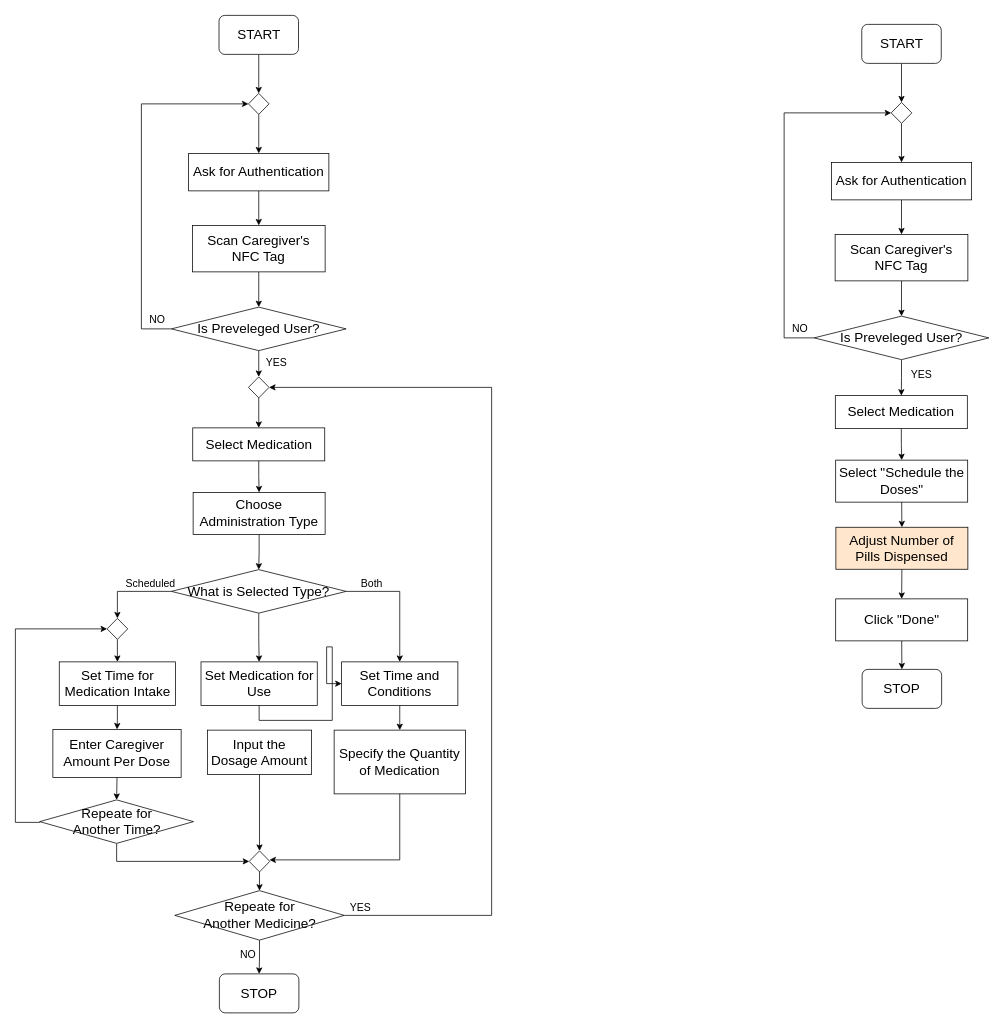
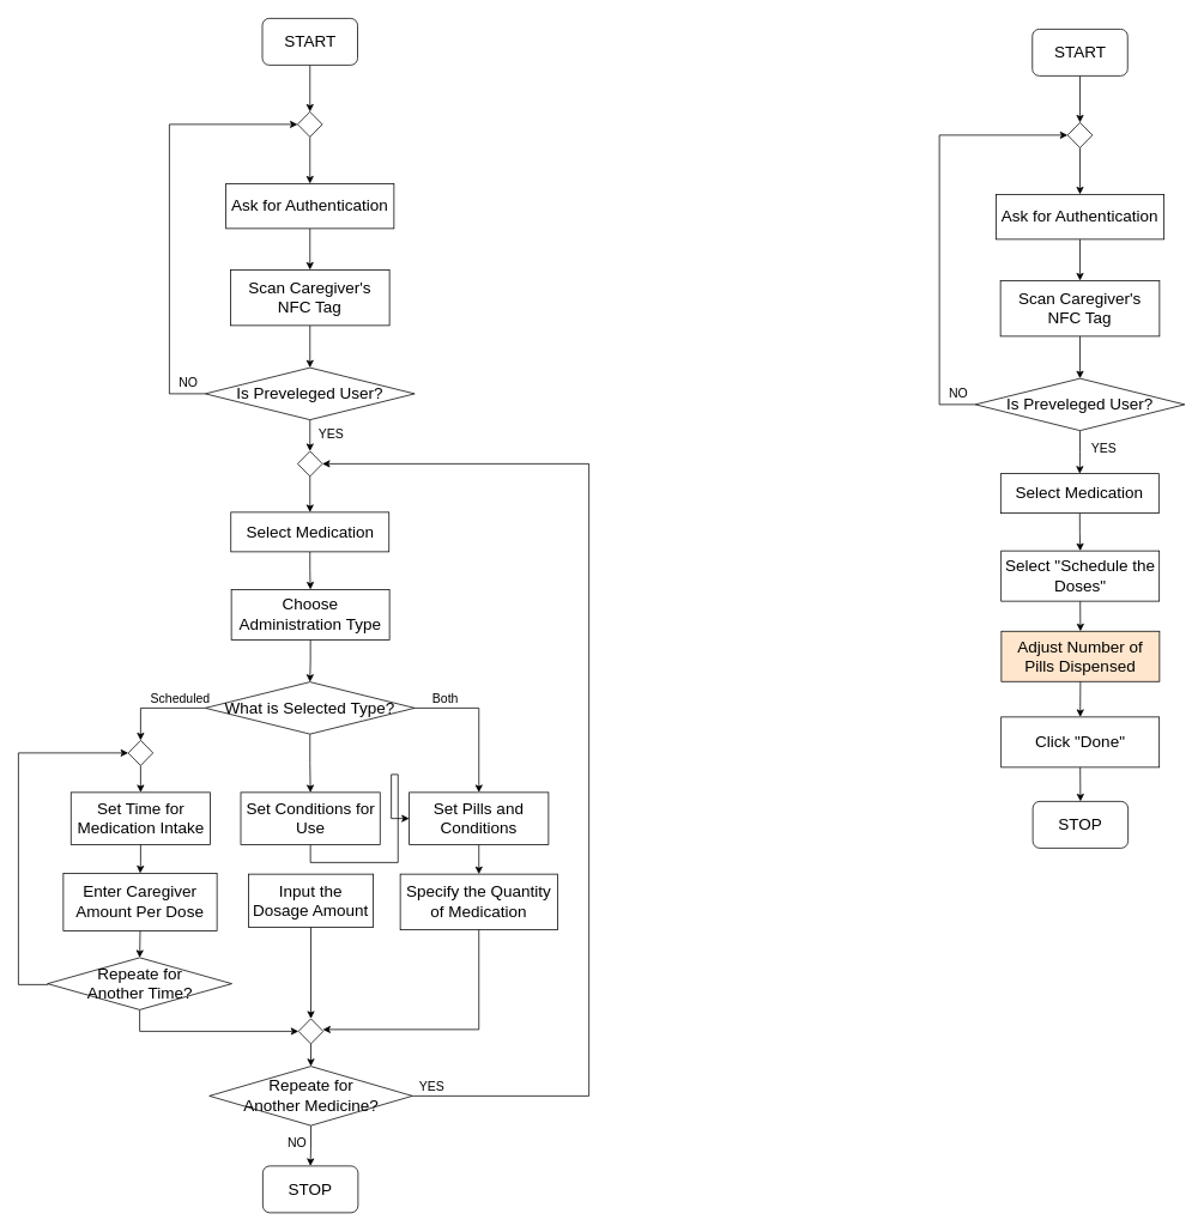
  <mxCell id="0" />
  <mxCell id="1" parent="0" />
  <mxCell id="2" style="edgeStyle=orthogonalEdgeStyle;rounded=0;orthogonalLoop=1;jettySize=auto;html=1;exitX=0.5;exitY=1;exitDx=0;exitDy=0;entryX=0.5;entryY=0;entryDx=0;entryDy=0;" edge="1" parent="1" source="3" target="40"><mxGeometry relative="1" as="geometry"><mxPoint x="344.5" y="119" as="targetPoint" /></mxGeometry></mxCell>
  <mxCell id="3" value="&lt;font style=&quot;font-size: 18px;&quot;&gt;START&lt;/font&gt;" style="rounded=1;whiteSpace=wrap;html=1;" vertex="1" parent="1"><mxGeometry x="291.5" y="20" width="106" height="52" as="geometry" /></mxCell>
  <mxCell id="4" style="edgeStyle=orthogonalEdgeStyle;rounded=0;orthogonalLoop=1;jettySize=auto;html=1;exitX=0.5;exitY=1;exitDx=0;exitDy=0;entryX=0.5;entryY=0;entryDx=0;entryDy=0;" edge="1" parent="1" source="5" target="11"><mxGeometry relative="1" as="geometry" /></mxCell>
  <mxCell id="5" value="&lt;font style=&quot;font-size: 18px;&quot;&gt;Scan Caregiver's &lt;br&gt;NFC Tag&lt;/font&gt;" style="rounded=0;whiteSpace=wrap;html=1;" vertex="1" parent="1"><mxGeometry x="256" y="300" width="177" height="62" as="geometry" /></mxCell>
  <mxCell id="6" style="edgeStyle=orthogonalEdgeStyle;rounded=0;orthogonalLoop=1;jettySize=auto;html=1;exitX=0.5;exitY=1;exitDx=0;exitDy=0;entryX=0.5;entryY=0;entryDx=0;entryDy=0;" edge="1" parent="1" source="40" target="8"><mxGeometry relative="1" as="geometry"><mxPoint x="344.5" y="159" as="sourcePoint" /></mxGeometry></mxCell>
  <mxCell id="7" style="edgeStyle=orthogonalEdgeStyle;rounded=0;orthogonalLoop=1;jettySize=auto;html=1;exitX=0.5;exitY=1;exitDx=0;exitDy=0;entryX=0.5;entryY=0;entryDx=0;entryDy=0;" edge="1" parent="1" source="8" target="5"><mxGeometry relative="1" as="geometry" /></mxCell>
  <mxCell id="8" value="&lt;span style=&quot;font-size: 18px;&quot;&gt;Ask for Authentication&lt;/span&gt;" style="rounded=0;whiteSpace=wrap;html=1;" vertex="1" parent="1"><mxGeometry x="251" y="204" width="187" height="50" as="geometry" /></mxCell>
  <mxCell id="9" style="edgeStyle=orthogonalEdgeStyle;rounded=0;orthogonalLoop=1;jettySize=auto;html=1;exitX=0;exitY=0.5;exitDx=0;exitDy=0;entryX=0;entryY=0.5;entryDx=0;entryDy=0;" edge="1" parent="1" source="11" target="40"><mxGeometry relative="1" as="geometry"><Array as="points"><mxPoint x="188" y="438" /><mxPoint x="188" y="138" /></Array></mxGeometry></mxCell>
  <mxCell id="10" style="edgeStyle=orthogonalEdgeStyle;rounded=0;orthogonalLoop=1;jettySize=auto;html=1;exitX=0.5;exitY=1;exitDx=0;exitDy=0;entryX=0.5;entryY=0;entryDx=0;entryDy=0;" edge="1" parent="1" source="11" target="48"><mxGeometry relative="1" as="geometry" /></mxCell>
  <mxCell id="11" value="&lt;font style=&quot;font-size: 18px;&quot;&gt;Is Preveleged User?&lt;/font&gt;" style="rhombus;whiteSpace=wrap;html=1;" vertex="1" parent="1"><mxGeometry x="228" y="409" width="233" height="58" as="geometry" /></mxCell>
  <mxCell id="12" style="edgeStyle=orthogonalEdgeStyle;rounded=0;orthogonalLoop=1;jettySize=auto;html=1;exitX=0.5;exitY=1;exitDx=0;exitDy=0;entryX=0.5;entryY=0;entryDx=0;entryDy=0;" edge="1" parent="1" source="13" target="15"><mxGeometry relative="1" as="geometry" /></mxCell>
  <mxCell id="13" value="&lt;span style=&quot;font-size: 18px;&quot;&gt;Select Medication&lt;/span&gt;" style="rounded=0;whiteSpace=wrap;html=1;" vertex="1" parent="1"><mxGeometry x="256.5" y="570" width="176" height="44" as="geometry" /></mxCell>
  <mxCell id="14" style="edgeStyle=orthogonalEdgeStyle;rounded=0;orthogonalLoop=1;jettySize=auto;html=1;exitX=0.5;exitY=1;exitDx=0;exitDy=0;entryX=0.5;entryY=0;entryDx=0;entryDy=0;" edge="1" parent="1" source="15" target="19"><mxGeometry relative="1" as="geometry" /></mxCell>
  <mxCell id="15" value="&lt;span style=&quot;font-size: 18px;&quot;&gt;Choose Administration Type&lt;/span&gt;" style="rounded=0;whiteSpace=wrap;html=1;" vertex="1" parent="1"><mxGeometry x="257" y="656" width="176" height="56" as="geometry" /></mxCell>
  <mxCell id="16" style="edgeStyle=orthogonalEdgeStyle;rounded=0;orthogonalLoop=1;jettySize=auto;html=1;exitX=1;exitY=0.5;exitDx=0;exitDy=0;entryX=0.5;entryY=0;entryDx=0;entryDy=0;" edge="1" parent="1" source="19" target="27"><mxGeometry relative="1" as="geometry"><mxPoint x="537" y="863" as="targetPoint" /></mxGeometry></mxCell>
  <mxCell id="17" style="edgeStyle=orthogonalEdgeStyle;rounded=0;orthogonalLoop=1;jettySize=auto;html=1;exitX=0;exitY=0.5;exitDx=0;exitDy=0;entryX=0.5;entryY=0;entryDx=0;entryDy=0;" edge="1" parent="1" source="19" target="36"><mxGeometry relative="1" as="geometry" /></mxCell>
  <mxCell id="18" style="edgeStyle=orthogonalEdgeStyle;rounded=0;orthogonalLoop=1;jettySize=auto;html=1;exitX=0.5;exitY=1;exitDx=0;exitDy=0;entryX=0.5;entryY=0;entryDx=0;entryDy=0;" edge="1" parent="1" source="19" target="25"><mxGeometry relative="1" as="geometry" /></mxCell>
  <mxCell id="19" value="&lt;font style=&quot;font-size: 18px;&quot;&gt;What is Selected Type?&lt;/font&gt;" style="rhombus;whiteSpace=wrap;html=1;" vertex="1" parent="1"><mxGeometry x="228" y="759" width="233" height="58" as="geometry" /></mxCell>
  <mxCell id="20" value="&lt;font style=&quot;font-size: 14px;&quot;&gt;Scheduled&lt;/font&gt;" style="text;html=1;align=center;verticalAlign=middle;whiteSpace=wrap;rounded=0;" vertex="1" parent="1"><mxGeometry x="164" y="761" width="73" height="31" as="geometry" /></mxCell>
  <mxCell id="21" value="&lt;font style=&quot;font-size: 14px;&quot;&gt;Both&lt;/font&gt;" style="text;html=1;align=center;verticalAlign=middle;whiteSpace=wrap;rounded=0;" vertex="1" parent="1"><mxGeometry x="459" y="761" width="73" height="31" as="geometry" /></mxCell>
  <mxCell id="22" style="edgeStyle=orthogonalEdgeStyle;rounded=0;orthogonalLoop=1;jettySize=auto;html=1;exitX=0.5;exitY=1;exitDx=0;exitDy=0;" edge="1" parent="1" source="23" target="31"><mxGeometry relative="1" as="geometry" /></mxCell>
  <mxCell id="23" value="&lt;span style=&quot;font-size: 18px;&quot;&gt;Set Time for Medication Intake&lt;/span&gt;" style="rounded=0;whiteSpace=wrap;html=1;" vertex="1" parent="1"><mxGeometry x="78.5" y="882" width="155" height="58" as="geometry" /></mxCell>
  <mxCell id="24" style="edgeStyle=orthogonalEdgeStyle;rounded=0;orthogonalLoop=1;jettySize=auto;html=1;exitX=0.5;exitY=1;exitDx=0;exitDy=0;" edge="1" parent="1" source="25" target="27"><mxGeometry relative="1" as="geometry" /></mxCell>
- <mxCell id="25" value="&lt;span style=&quot;font-size: 18px;&quot;&gt;Set Medication for Use&lt;/span&gt;" style="rounded=0;whiteSpace=wrap;html=1;" vertex="1" parent="1"><mxGeometry x="267.5" y="882" width="155" height="58" as="geometry" /></mxCell>
+ <mxCell id="25" value="&lt;span style=&quot;font-size: 18px;&quot;&gt;Set Conditions for Use&lt;/span&gt;" style="rounded=0;whiteSpace=wrap;html=1;" vertex="1" parent="1"><mxGeometry x="267.5" y="882" width="155" height="58" as="geometry" /></mxCell>
  <mxCell id="26" style="edgeStyle=orthogonalEdgeStyle;rounded=0;orthogonalLoop=1;jettySize=auto;html=1;exitX=0.5;exitY=1;exitDx=0;exitDy=0;entryX=0.5;entryY=0;entryDx=0;entryDy=0;" edge="1" parent="1" source="27" target="39"><mxGeometry relative="1" as="geometry" /></mxCell>
- <mxCell id="27" value="&lt;span style=&quot;font-size: 18px;&quot;&gt;Set Time and Conditions&lt;/span&gt;" style="rounded=0;whiteSpace=wrap;html=1;" vertex="1" parent="1"><mxGeometry x="455" y="882" width="155" height="58" as="geometry" /></mxCell>
+ <mxCell id="27" value="&lt;span style=&quot;font-size: 18px;&quot;&gt;Set Pills and Conditions&lt;/span&gt;" style="rounded=0;whiteSpace=wrap;html=1;" vertex="1" parent="1"><mxGeometry x="455" y="882" width="155" height="58" as="geometry" /></mxCell>
  <mxCell id="28" value="&lt;font style=&quot;font-size: 14px;&quot;&gt;NO&lt;/font&gt;" style="text;html=1;align=center;verticalAlign=middle;whiteSpace=wrap;rounded=0;" vertex="1" parent="1"><mxGeometry x="191" y="412" width="37" height="26" as="geometry" /></mxCell>
  <mxCell id="29" value="&lt;font style=&quot;font-size: 14px;&quot;&gt;YES&lt;/font&gt;" style="text;html=1;align=center;verticalAlign=middle;whiteSpace=wrap;rounded=0;" vertex="1" parent="1"><mxGeometry x="331.75" y="467" width="73" height="31" as="geometry" /></mxCell>
  <mxCell id="30" style="edgeStyle=orthogonalEdgeStyle;rounded=0;orthogonalLoop=1;jettySize=auto;html=1;exitX=0.5;exitY=1;exitDx=0;exitDy=0;entryX=0.5;entryY=0;entryDx=0;entryDy=0;" edge="1" parent="1" source="31" target="34"><mxGeometry relative="1" as="geometry" /></mxCell>
  <mxCell id="31" value="&lt;span style=&quot;font-size: 18px;&quot;&gt;Enter Caregiver Amount Per Dose&lt;/span&gt;" style="rounded=0;whiteSpace=wrap;html=1;" vertex="1" parent="1"><mxGeometry x="70" y="972" width="171" height="64" as="geometry" /></mxCell>
  <mxCell id="32" style="edgeStyle=orthogonalEdgeStyle;rounded=0;orthogonalLoop=1;jettySize=auto;html=1;exitX=0;exitY=0.5;exitDx=0;exitDy=0;entryX=0;entryY=0.5;entryDx=0;entryDy=0;" edge="1" parent="1" source="34" target="36"><mxGeometry relative="1" as="geometry"><Array as="points"><mxPoint x="20" y="1096" /><mxPoint x="20" y="838" /></Array></mxGeometry></mxCell>
  <mxCell id="33" style="edgeStyle=orthogonalEdgeStyle;rounded=0;orthogonalLoop=1;jettySize=auto;html=1;exitX=0.5;exitY=1;exitDx=0;exitDy=0;entryX=0;entryY=0.5;entryDx=0;entryDy=0;" edge="1" parent="1" source="34" target="42"><mxGeometry relative="1" as="geometry" /></mxCell>
  <mxCell id="34" value="&lt;font style=&quot;font-size: 18px;&quot;&gt;Repeate for &lt;br&gt;Another Time?&lt;/font&gt;" style="rhombus;whiteSpace=wrap;html=1;" vertex="1" parent="1"><mxGeometry x="52.5" y="1066" width="205" height="58" as="geometry" /></mxCell>
  <mxCell id="35" style="edgeStyle=orthogonalEdgeStyle;rounded=0;orthogonalLoop=1;jettySize=auto;html=1;exitX=0.5;exitY=1;exitDx=0;exitDy=0;entryX=0.5;entryY=0;entryDx=0;entryDy=0;" edge="1" parent="1" source="36" target="23"><mxGeometry relative="1" as="geometry" /></mxCell>
  <mxCell id="36" value="" style="rhombus;whiteSpace=wrap;html=1;" vertex="1" parent="1"><mxGeometry x="142.25" y="824" width="27.5" height="28" as="geometry" /></mxCell>
  <mxCell id="37" style="edgeStyle=orthogonalEdgeStyle;rounded=0;orthogonalLoop=1;jettySize=auto;html=1;exitX=0.5;exitY=1;exitDx=0;exitDy=0;entryX=0.5;entryY=0;entryDx=0;entryDy=0;" edge="1" parent="1" source="38" target="42"><mxGeometry relative="1" as="geometry" /></mxCell>
  <mxCell id="38" value="&lt;font style=&quot;font-size: 18px;&quot;&gt;Input the Dosage Amount&lt;/font&gt;" style="rounded=0;whiteSpace=wrap;html=1;" vertex="1" parent="1"><mxGeometry x="276" y="973" width="139" height="59" as="geometry" /></mxCell>
- <mxCell id="39" value="&lt;font style=&quot;font-size: 18px;&quot;&gt;Specify the Quantity of Medication&lt;/font&gt;" style="rounded=0;whiteSpace=wrap;html=1;" vertex="1" parent="1"><mxGeometry x="445" y="973" width="175" height="85" as="geometry" /></mxCell>
+ <mxCell id="39" value="&lt;font style=&quot;font-size: 18px;&quot;&gt;Specify the Quantity of Medication&lt;/font&gt;" style="rounded=0;whiteSpace=wrap;html=1;" vertex="1" parent="1"><mxGeometry x="445" y="973" width="175" height="62" as="geometry" /></mxCell>
  <mxCell id="40" value="" style="rhombus;whiteSpace=wrap;html=1;" vertex="1" parent="1"><mxGeometry x="330.75" y="124" width="27.5" height="28" as="geometry" /></mxCell>
  <mxCell id="41" style="edgeStyle=orthogonalEdgeStyle;rounded=0;orthogonalLoop=1;jettySize=auto;html=1;exitX=0.5;exitY=1;exitDx=0;exitDy=0;entryX=0.5;entryY=0;entryDx=0;entryDy=0;" edge="1" parent="1" source="42" target="46"><mxGeometry relative="1" as="geometry" /></mxCell>
  <mxCell id="42" value="" style="rhombus;whiteSpace=wrap;html=1;" vertex="1" parent="1"><mxGeometry x="331.75" y="1134" width="27.5" height="28" as="geometry" /></mxCell>
  <mxCell id="43" style="edgeStyle=orthogonalEdgeStyle;rounded=0;orthogonalLoop=1;jettySize=auto;html=1;exitX=0.5;exitY=1;exitDx=0;exitDy=0;entryX=0.984;entryY=0.429;entryDx=0;entryDy=0;entryPerimeter=0;" edge="1" parent="1" source="39" target="42"><mxGeometry relative="1" as="geometry" /></mxCell>
  <mxCell id="44" style="edgeStyle=orthogonalEdgeStyle;rounded=0;orthogonalLoop=1;jettySize=auto;html=1;exitX=1;exitY=0.5;exitDx=0;exitDy=0;entryX=1;entryY=0.5;entryDx=0;entryDy=0;" edge="1" parent="1" source="46" target="48"><mxGeometry relative="1" as="geometry"><Array as="points"><mxPoint x="655" y="1220" /><mxPoint x="655" y="516" /></Array></mxGeometry></mxCell>
  <mxCell id="45" style="edgeStyle=orthogonalEdgeStyle;rounded=0;orthogonalLoop=1;jettySize=auto;html=1;exitX=0.5;exitY=1;exitDx=0;exitDy=0;entryX=0.5;entryY=0;entryDx=0;entryDy=0;" edge="1" parent="1" source="46" target="49"><mxGeometry relative="1" as="geometry" /></mxCell>
  <mxCell id="46" value="&lt;font style=&quot;font-size: 18px;&quot;&gt;Repeate for &lt;br&gt;Another Medicine?&lt;/font&gt;" style="rhombus;whiteSpace=wrap;html=1;" vertex="1" parent="1"><mxGeometry x="232.5" y="1187" width="226" height="66" as="geometry" /></mxCell>
  <mxCell id="47" style="edgeStyle=orthogonalEdgeStyle;rounded=0;orthogonalLoop=1;jettySize=auto;html=1;exitX=0.5;exitY=1;exitDx=0;exitDy=0;" edge="1" parent="1" source="48" target="13"><mxGeometry relative="1" as="geometry" /></mxCell>
  <mxCell id="48" value="" style="rhombus;whiteSpace=wrap;html=1;" vertex="1" parent="1"><mxGeometry x="330.75" y="502" width="27.5" height="28" as="geometry" /></mxCell>
  <mxCell id="49" value="&lt;font style=&quot;font-size: 18px;&quot;&gt;STOP&lt;/font&gt;" style="rounded=1;whiteSpace=wrap;html=1;" vertex="1" parent="1"><mxGeometry x="292" y="1298" width="106" height="52" as="geometry" /></mxCell>
  <mxCell id="50" style="edgeStyle=orthogonalEdgeStyle;rounded=0;orthogonalLoop=1;jettySize=auto;html=1;exitX=0.5;exitY=1;exitDx=0;exitDy=0;entryX=0.5;entryY=0;entryDx=0;entryDy=0;" edge="1" parent="1" source="51" target="61"><mxGeometry relative="1" as="geometry"><mxPoint x="1201.5" y="131" as="targetPoint" /></mxGeometry></mxCell>
  <mxCell id="51" value="&lt;font style=&quot;font-size: 18px;&quot;&gt;START&lt;/font&gt;" style="rounded=1;whiteSpace=wrap;html=1;" vertex="1" parent="1"><mxGeometry x="1148.5" y="32" width="106" height="52" as="geometry" /></mxCell>
  <mxCell id="52" style="edgeStyle=orthogonalEdgeStyle;rounded=0;orthogonalLoop=1;jettySize=auto;html=1;exitX=0.5;exitY=1;exitDx=0;exitDy=0;entryX=0.5;entryY=0;entryDx=0;entryDy=0;" edge="1" parent="1" source="53" target="59"><mxGeometry relative="1" as="geometry" /></mxCell>
  <mxCell id="53" value="&lt;font style=&quot;font-size: 18px;&quot;&gt;Scan Caregiver's &lt;br&gt;NFC Tag&lt;/font&gt;" style="rounded=0;whiteSpace=wrap;html=1;" vertex="1" parent="1"><mxGeometry x="1113" y="312" width="177" height="62" as="geometry" /></mxCell>
  <mxCell id="54" style="edgeStyle=orthogonalEdgeStyle;rounded=0;orthogonalLoop=1;jettySize=auto;html=1;exitX=0.5;exitY=1;exitDx=0;exitDy=0;entryX=0.5;entryY=0;entryDx=0;entryDy=0;" edge="1" parent="1" source="61" target="56"><mxGeometry relative="1" as="geometry"><mxPoint x="1201.5" y="171" as="sourcePoint" /></mxGeometry></mxCell>
  <mxCell id="55" style="edgeStyle=orthogonalEdgeStyle;rounded=0;orthogonalLoop=1;jettySize=auto;html=1;exitX=0.5;exitY=1;exitDx=0;exitDy=0;entryX=0.5;entryY=0;entryDx=0;entryDy=0;" edge="1" parent="1" source="56" target="53"><mxGeometry relative="1" as="geometry" /></mxCell>
  <mxCell id="56" value="&lt;span style=&quot;font-size: 18px;&quot;&gt;Ask for Authentication&lt;/span&gt;" style="rounded=0;whiteSpace=wrap;html=1;" vertex="1" parent="1"><mxGeometry x="1108" y="216" width="187" height="50" as="geometry" /></mxCell>
  <mxCell id="57" style="edgeStyle=orthogonalEdgeStyle;rounded=0;orthogonalLoop=1;jettySize=auto;html=1;exitX=0;exitY=0.5;exitDx=0;exitDy=0;entryX=0;entryY=0.5;entryDx=0;entryDy=0;" edge="1" parent="1" source="59" target="61"><mxGeometry relative="1" as="geometry"><Array as="points"><mxPoint x="1045" y="450" /><mxPoint x="1045" y="150" /></Array></mxGeometry></mxCell>
  <mxCell id="58" style="edgeStyle=orthogonalEdgeStyle;rounded=0;orthogonalLoop=1;jettySize=auto;html=1;exitX=0.5;exitY=1;exitDx=0;exitDy=0;entryX=0.5;entryY=0;entryDx=0;entryDy=0;" edge="1" parent="1" source="59" target="63"><mxGeometry relative="1" as="geometry" /></mxCell>
  <mxCell id="59" value="&lt;font style=&quot;font-size: 18px;&quot;&gt;Is Preveleged User?&lt;/font&gt;" style="rhombus;whiteSpace=wrap;html=1;" vertex="1" parent="1"><mxGeometry x="1085" y="421" width="233" height="58" as="geometry" /></mxCell>
  <mxCell id="60" value="&lt;font style=&quot;font-size: 14px;&quot;&gt;NO&lt;/font&gt;" style="text;html=1;align=center;verticalAlign=middle;whiteSpace=wrap;rounded=0;" vertex="1" parent="1"><mxGeometry x="1048" y="424" width="37" height="26" as="geometry" /></mxCell>
  <mxCell id="61" value="" style="rhombus;whiteSpace=wrap;html=1;" vertex="1" parent="1"><mxGeometry x="1187.75" y="136" width="27.5" height="28" as="geometry" /></mxCell>
  <mxCell id="62" style="edgeStyle=orthogonalEdgeStyle;rounded=0;orthogonalLoop=1;jettySize=auto;html=1;exitX=0.5;exitY=1;exitDx=0;exitDy=0;entryX=0.5;entryY=0;entryDx=0;entryDy=0;" edge="1" parent="1" source="63" target="65"><mxGeometry relative="1" as="geometry" /></mxCell>
  <mxCell id="63" value="&lt;span style=&quot;font-size: 18px;&quot;&gt;Select Medication&lt;/span&gt;" style="rounded=0;whiteSpace=wrap;html=1;" vertex="1" parent="1"><mxGeometry x="1113.25" y="527" width="176" height="44" as="geometry" /></mxCell>
  <mxCell id="64" style="edgeStyle=orthogonalEdgeStyle;rounded=0;orthogonalLoop=1;jettySize=auto;html=1;exitX=0.5;exitY=1;exitDx=0;exitDy=0;entryX=0.5;entryY=0;entryDx=0;entryDy=0;" edge="1" parent="1" source="65" target="67"><mxGeometry relative="1" as="geometry" /></mxCell>
  <mxCell id="65" value="&lt;span style=&quot;font-size: 18px;&quot;&gt;Select &quot;Schedule the Doses&quot;&lt;/span&gt;" style="rounded=0;whiteSpace=wrap;html=1;" vertex="1" parent="1"><mxGeometry x="1113.75" y="613" width="176" height="56" as="geometry" /></mxCell>
  <mxCell id="66" style="edgeStyle=orthogonalEdgeStyle;rounded=0;orthogonalLoop=1;jettySize=auto;html=1;exitX=0.5;exitY=1;exitDx=0;exitDy=0;entryX=0.5;entryY=0;entryDx=0;entryDy=0;" edge="1" parent="1" source="67" target="69"><mxGeometry relative="1" as="geometry" /></mxCell>
  <mxCell id="67" value="&lt;span style=&quot;font-size: 18px;&quot;&gt;Adjust Number of Pills Dispensed&lt;/span&gt;" style="rounded=0;whiteSpace=wrap;html=1;fillColor=#ffe6cc;" vertex="1" parent="1"><mxGeometry x="1114" y="702.5" width="176" height="56" as="geometry" /></mxCell>
  <mxCell id="68" style="edgeStyle=orthogonalEdgeStyle;rounded=0;orthogonalLoop=1;jettySize=auto;html=1;exitX=0.5;exitY=1;exitDx=0;exitDy=0;entryX=0.5;entryY=0;entryDx=0;entryDy=0;" edge="1" parent="1" source="69" target="70"><mxGeometry relative="1" as="geometry" /></mxCell>
  <mxCell id="69" value="&lt;span style=&quot;font-size: 18px;&quot;&gt;Click &quot;Done&quot;&lt;/span&gt;" style="rounded=0;whiteSpace=wrap;html=1;" vertex="1" parent="1"><mxGeometry x="1113.75" y="798" width="176" height="56" as="geometry" /></mxCell>
  <mxCell id="70" value="&lt;font style=&quot;font-size: 18px;&quot;&gt;STOP&lt;/font&gt;" style="rounded=1;whiteSpace=wrap;html=1;" vertex="1" parent="1"><mxGeometry x="1149" y="892" width="106" height="52" as="geometry" /></mxCell>
  <mxCell id="71" value="&lt;font style=&quot;font-size: 14px;&quot;&gt;YES&lt;/font&gt;" style="text;html=1;align=center;verticalAlign=middle;whiteSpace=wrap;rounded=0;" vertex="1" parent="1"><mxGeometry x="1192" y="483" width="73" height="31" as="geometry" /></mxCell>
  <mxCell id="72" value="&lt;font style=&quot;font-size: 14px;&quot;&gt;YES&lt;/font&gt;" style="text;html=1;align=center;verticalAlign=middle;whiteSpace=wrap;rounded=0;" vertex="1" parent="1"><mxGeometry x="444" y="1193" width="73" height="31" as="geometry" /></mxCell>
  <mxCell id="73" value="&lt;font style=&quot;font-size: 14px;&quot;&gt;NO&lt;/font&gt;" style="text;html=1;align=center;verticalAlign=middle;whiteSpace=wrap;rounded=0;" vertex="1" parent="1"><mxGeometry x="312" y="1259" width="37" height="26" as="geometry" /></mxCell>
